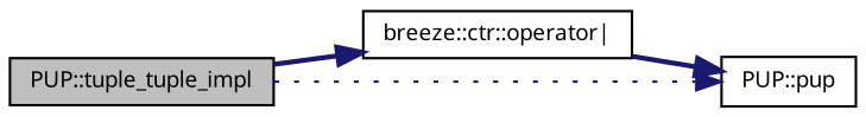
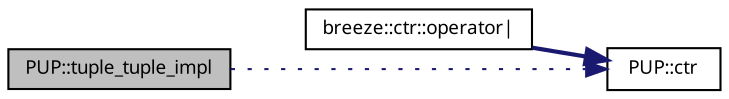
  digraph {
    rankdir=LR
    node [color=black fontname="sans-serif" fontsize=9 shape=record]
    edge [color=midnightblue fontname="sans-serif" fontsize=9 labelfontname="sans-serif" labelfontsize=9 style=bold]
    n1 [fillcolor=grey75 fontcolor=black height=0.2 label="PUP::tuple_tuple_impl" style=filled width=0.4]
    n2 [height=0.2 label="breeze::ctr::operator\|" width=0.4]
-   n3 [height=0.2 label="PUP::pup" width=0.4]
-   n1 -> n2
+   n3 [height=0.2 label="PUP::ctr" width=0.4]
    n1 -> n3 [style=dotted]
    n2 -> n3
  }
